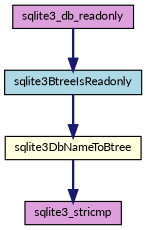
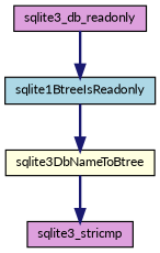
  digraph {
    fontname=Lato
    rankdir=TB
    node [color=black fillcolor=plum fontname=Lato fontsize=10 shape=record style=filled]
    edge [color=midnightblue fontname=Lato fontsize=10 labelfontname=Helvetica labelfontsize=10 style=bold]
    n1 [fontcolor=black height=0.2 label=sqlite3_db_readonly width=0.4]
-   n2 [fillcolor=lightblue height=0.2 label=sqlite3BtreeIsReadonly width=0.4]
+   n2 [fillcolor=lightblue height=0.2 label=sqlite1BtreeIsReadonly width=0.4]
    n3 [fillcolor=lightyellow height=0.2 label=sqlite3DbNameToBtree width=0.4]
    n4 [height=0.2 label=sqlite3_stricmp width=0.4]
    n1 -> n2
    n2 -> n3
    n3 -> n4
  }
